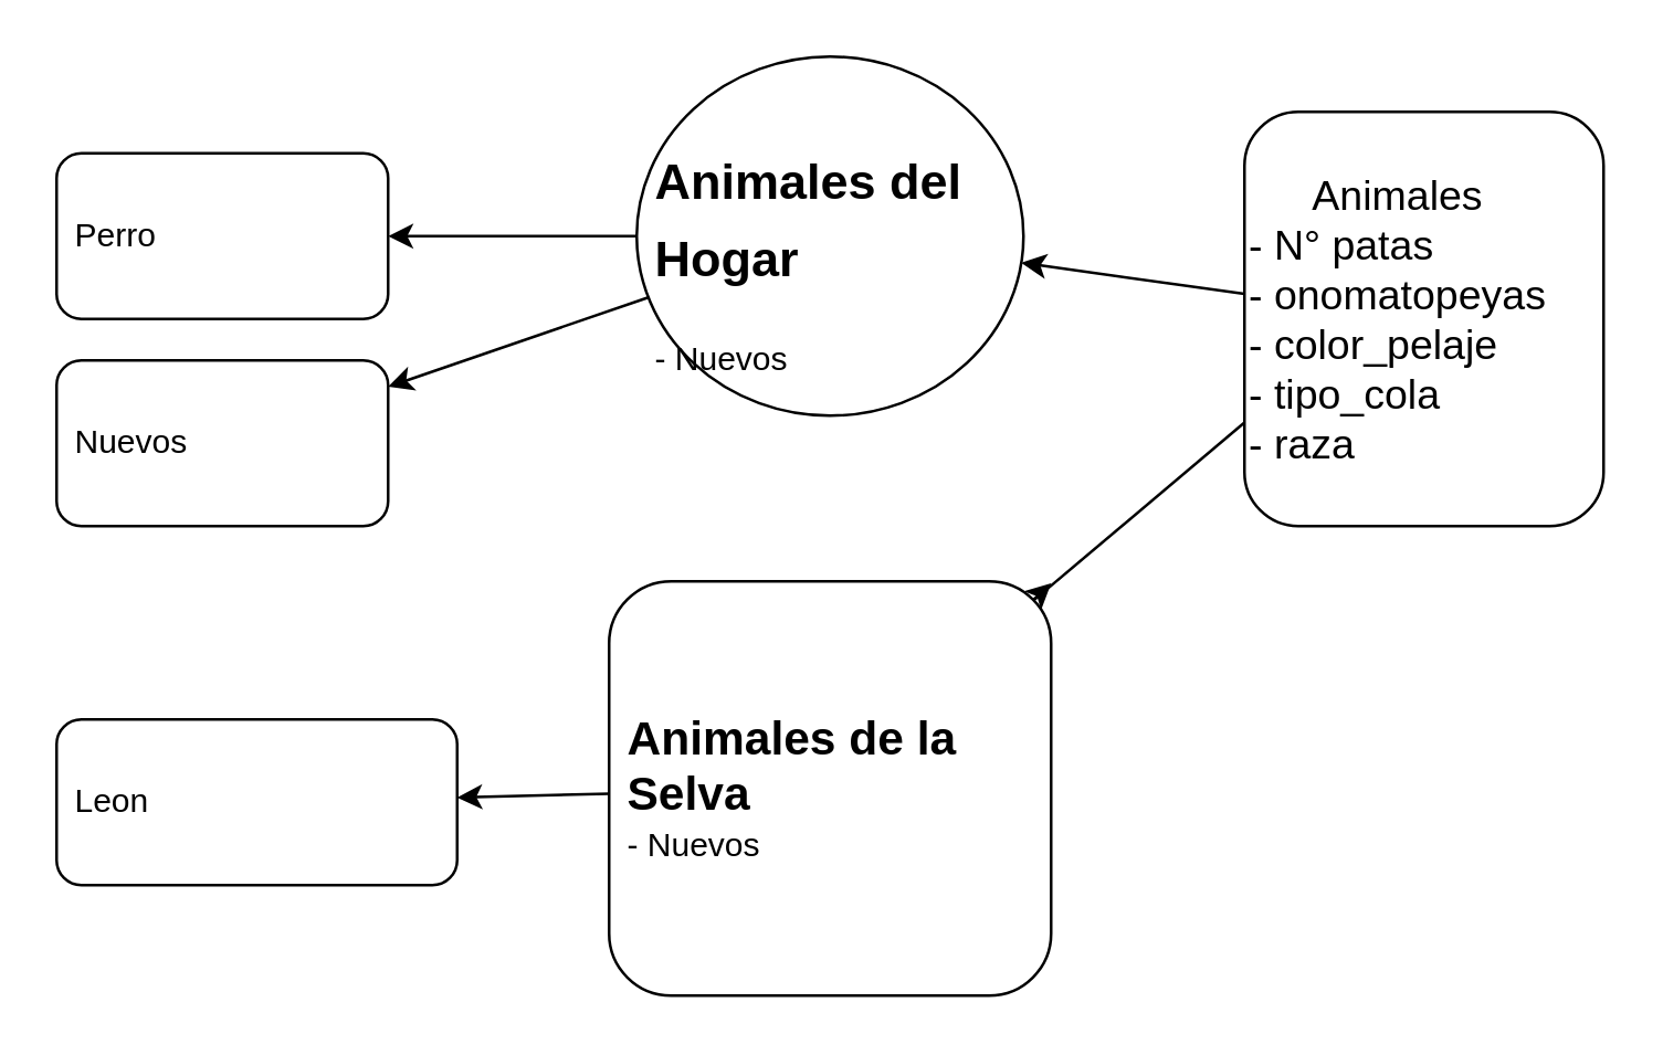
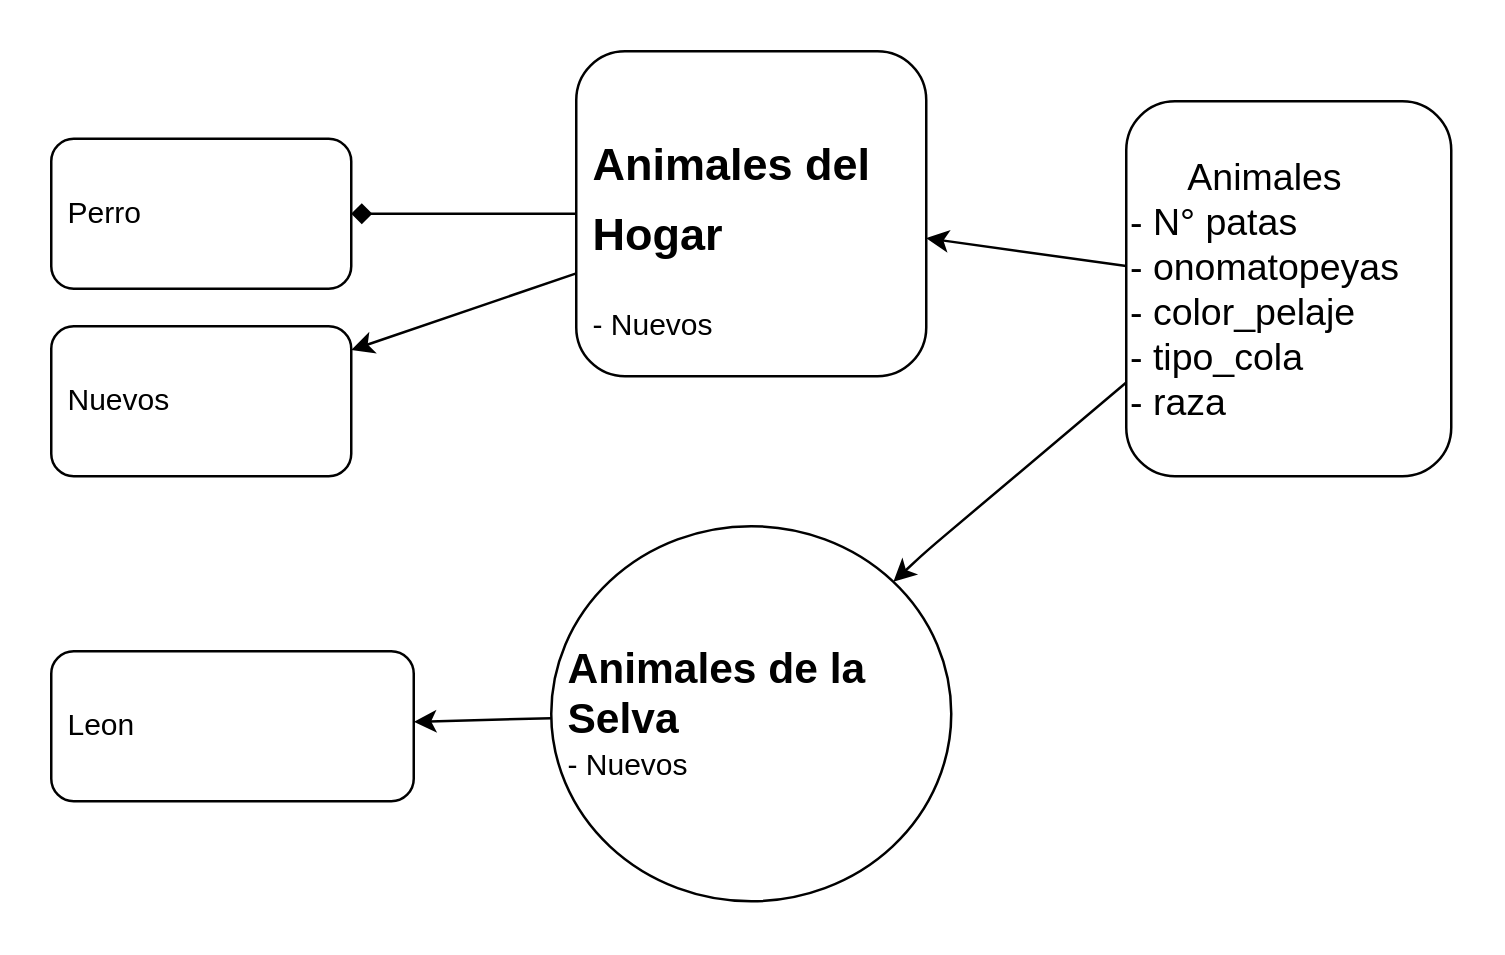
  <mxCell id="0" />
  <mxCell id="1" parent="0" />
  <mxCell id="2" value="" style="edgeStyle=none;html=1;fontSize=15;" edge="1" parent="1" source="3" target="7"><mxGeometry relative="1" as="geometry" /></mxCell>
  <mxCell id="3" value="&lt;div style=&quot;text-align: center ; font-size: 15px&quot;&gt;&lt;font style=&quot;font-size: 15px&quot;&gt;Animales&lt;/font&gt;&lt;/div&gt;&lt;font style=&quot;font-size: 15px&quot;&gt;- N° patas&lt;br&gt;- onomatopeyas&lt;br&gt;- color_pelaje&lt;br&gt;- tipo_cola&lt;br&gt;&lt;/font&gt;&lt;div style=&quot;font-size: 15px&quot;&gt;&lt;font style=&quot;font-size: 15px&quot;&gt;- raza&lt;/font&gt;&lt;/div&gt;" style="rounded=1;whiteSpace=wrap;html=1;align=left;" vertex="1" parent="1"><mxGeometry x="450" y="40" width="130" height="150" as="geometry" /></mxCell>
  <mxCell id="4" value="" style="edgeStyle=none;html=1;fontSize=15;exitX=0;exitY=0.75;exitDx=0;exitDy=0;" edge="1" parent="1" source="3" target="9"><mxGeometry relative="1" as="geometry"><Array as="points"><mxPoint x="370" y="220" /></Array></mxGeometry></mxCell>
- <mxCell id="5" value="" style="edgeStyle=none;html=1;fontSize=17;" edge="1" parent="1" source="7" target="10"><mxGeometry relative="1" as="geometry" /></mxCell>
+ <mxCell id="5" value="" style="edgeStyle=none;html=1;fontSize=17;endArrow=diamond;" edge="1" parent="1" source="7" target="10"><mxGeometry relative="1" as="geometry" /></mxCell>
  <mxCell id="6" value="" style="edgeStyle=none;html=1;fontSize=17;" edge="1" parent="1" source="7" target="11"><mxGeometry relative="1" as="geometry" /></mxCell>
- <mxCell id="7" value="&lt;blockquote style=&quot;margin: 0 0 0 40px ; border: none ; padding: 0px&quot;&gt;&lt;/blockquote&gt;&lt;h1&gt;&lt;b style=&quot;font-size: 18px&quot;&gt;Animales del Hogar&lt;/b&gt;&lt;/h1&gt;- Nuevos" style="ellipse;whiteSpace=wrap;html=1;align=left;spacing=7;" vertex="1" parent="1"><mxGeometry x="230" y="20" width="140" height="130" as="geometry" /></mxCell>
+ <mxCell id="7" value="&lt;blockquote style=&quot;margin: 0 0 0 40px ; border: none ; padding: 0px&quot;&gt;&lt;/blockquote&gt;&lt;h1&gt;&lt;b style=&quot;font-size: 18px&quot;&gt;Animales del Hogar&lt;/b&gt;&lt;/h1&gt;- Nuevos" style="whiteSpace=wrap;html=1;align=left;rounded=1;spacing=7;" vertex="1" parent="1"><mxGeometry x="230" y="20" width="140" height="130" as="geometry" /></mxCell>
  <mxCell id="8" value="" style="edgeStyle=none;html=1;fontSize=17;" edge="1" parent="1" source="9" target="12"><mxGeometry relative="1" as="geometry" /></mxCell>
- <mxCell id="9" value="&lt;font style=&quot;font-size: 17px&quot;&gt;&lt;b&gt;Animales de la Selva&lt;/b&gt;&lt;/font&gt;&lt;br&gt;- Nuevos" style="whiteSpace=wrap;html=1;align=left;rounded=1;spacing=7;" vertex="1" parent="1"><mxGeometry x="220" y="210" width="160" height="150" as="geometry" /></mxCell>
+ <mxCell id="9" value="&lt;font style=&quot;font-size: 17px&quot;&gt;&lt;b&gt;Animales de la Selva&lt;/b&gt;&lt;/font&gt;&lt;br&gt;- Nuevos" style="ellipse;whiteSpace=wrap;html=1;align=left;spacing=7;" vertex="1" parent="1"><mxGeometry x="220" y="210" width="160" height="150" as="geometry" /></mxCell>
  <mxCell id="10" value="Perro" style="whiteSpace=wrap;html=1;align=left;rounded=1;spacingTop=0;spacing=7;" vertex="1" parent="1"><mxGeometry x="20" y="55" width="120" height="60" as="geometry" /></mxCell>
  <mxCell id="11" value="Nuevos" style="whiteSpace=wrap;html=1;align=left;rounded=1;spacing=7;" vertex="1" parent="1"><mxGeometry x="20" y="130" width="120" height="60" as="geometry" /></mxCell>
  <mxCell id="12" value="Leon" style="whiteSpace=wrap;html=1;align=left;rounded=1;spacing=7;" vertex="1" parent="1"><mxGeometry x="20" y="260" width="145" height="60" as="geometry" /></mxCell>
